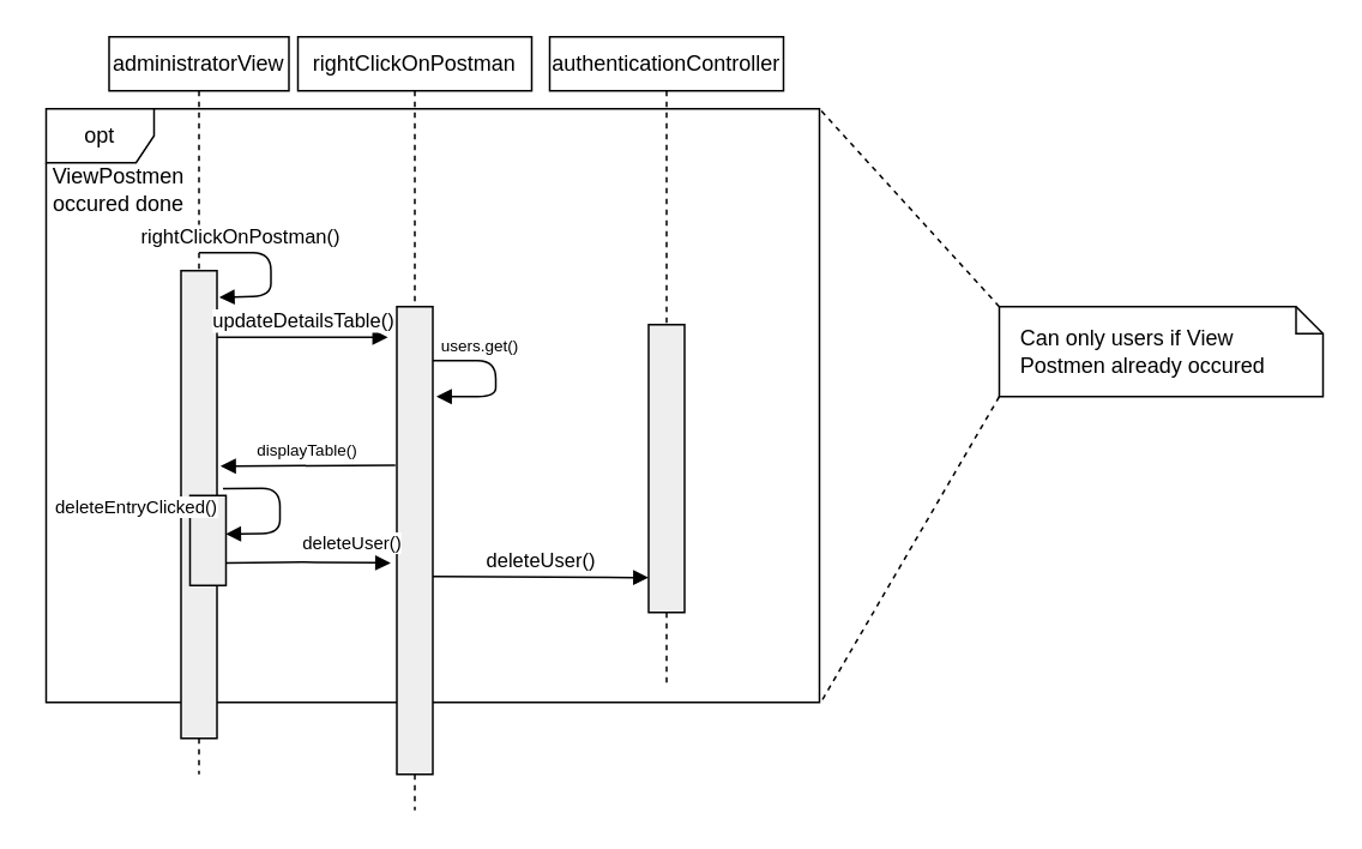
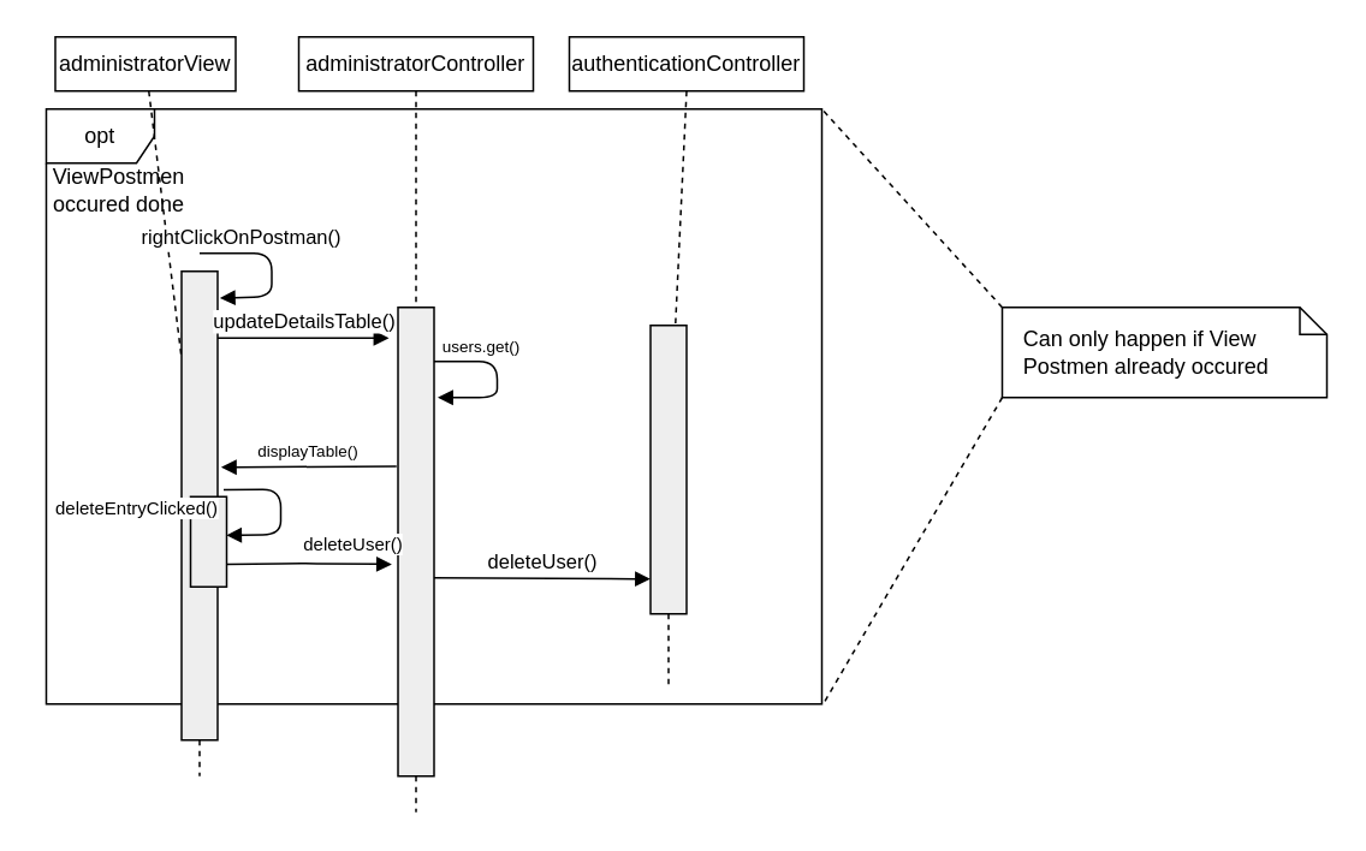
  <mxCell id="0" />
  <mxCell id="1" parent="0" />
  <mxCell id="2" value="opt" style="shape=umlFrame;whiteSpace=wrap;html=1;" parent="1" vertex="1"><mxGeometry x="25" y="60" width="430" height="330" as="geometry" /></mxCell>
- <mxCell id="3" value="authenticationController" style="shape=rect;html=1;whiteSpace=wrap;align=center;" parent="1" vertex="1"><mxGeometry x="305" y="20" width="130" height="30" as="geometry" /></mxCell>
- <mxCell id="4" value="administratorView" style="shape=rect;html=1;whiteSpace=wrap;align=center;" parent="1" vertex="1"><mxGeometry x="60" y="20" width="100" height="30" as="geometry" /></mxCell>
+ <mxCell id="3" value="authenticationController" style="shape=rect;html=1;whiteSpace=wrap;align=center;" parent="1" vertex="1"><mxGeometry x="315" y="20" width="130" height="30" as="geometry" /></mxCell>
+ <mxCell id="4" value="administratorView" style="shape=rect;html=1;whiteSpace=wrap;align=center;" parent="1" vertex="1"><mxGeometry x="30" y="20" width="100" height="30" as="geometry" /></mxCell>
  <mxCell id="5" value="" style="edgeStyle=none;html=1;dashed=1;endArrow=none;" parent="1" source="4" target="6" edge="1"><mxGeometry relative="1" as="geometry" /></mxCell>
  <mxCell id="6" value="" style="shape=rect;html=1;fillColor=#eeeeee;" parent="1" vertex="1"><mxGeometry x="100" y="150" width="20" height="260" as="geometry" /></mxCell>
  <mxCell id="7" value="" style="shape=rect;html=1;fillColor=#eeeeee;" parent="1" vertex="1"><mxGeometry x="360" y="180" width="20" height="160" as="geometry" /></mxCell>
  <mxCell id="8" value="" style="edgeStyle=none;html=1;dashed=1;endArrow=none;align=center;verticalAlign=bottom;exitX=0.5;exitY=1;" parent="1" source="3" target="7" edge="1"><mxGeometry x="1" relative="1" as="geometry"><mxPoint x="370" y="410" as="targetPoint" /><mxPoint x="370" y="50" as="sourcePoint" /></mxGeometry></mxCell>
  <mxCell id="9" value="rightClickOnPostman()" style="html=1;verticalAlign=bottom;endArrow=block;entryX=1.062;entryY=0.057;entryDx=0;entryDy=0;entryPerimeter=0;" parent="1" target="6" edge="1"><mxGeometry x="-0.509" width="80" relative="1" as="geometry"><mxPoint x="110" y="140" as="sourcePoint" /><mxPoint x="119" y="229" as="targetPoint" /><Array as="points"><mxPoint x="150" y="140" /><mxPoint x="150" y="164" /></Array><mxPoint as="offset" /></mxGeometry></mxCell>
- <mxCell id="10" value="rightClickOnPostman" style="shape=rect;html=1;whiteSpace=wrap;align=center;" parent="1" vertex="1"><mxGeometry x="165" y="20" width="130" height="30" as="geometry" /></mxCell>
+ <mxCell id="10" value="administratorController" style="shape=rect;html=1;whiteSpace=wrap;align=center;" parent="1" vertex="1"><mxGeometry x="165" y="20" width="130" height="30" as="geometry" /></mxCell>
  <mxCell id="11" value="" style="edgeStyle=none;html=1;dashed=1;endArrow=none;" parent="1" source="13" edge="1"><mxGeometry relative="1" as="geometry"><mxPoint x="230" y="450" as="targetPoint" /></mxGeometry></mxCell>
  <mxCell id="12" value="updateDetailsTable()" style="html=1;verticalAlign=bottom;endArrow=block;" parent="1" edge="1"><mxGeometry width="80" relative="1" as="geometry"><mxPoint x="120" y="187" as="sourcePoint" /><mxPoint x="215" y="187" as="targetPoint" /></mxGeometry></mxCell>
  <mxCell id="13" value="" style="shape=rect;html=1;fillColor=#eeeeee;" parent="1" vertex="1"><mxGeometry x="220" y="170" width="20" height="260" as="geometry" /></mxCell>
  <mxCell id="14" value="" style="edgeStyle=none;html=1;dashed=1;endArrow=none;" parent="1" source="10" target="13" edge="1"><mxGeometry relative="1" as="geometry"><mxPoint x="230" y="50" as="sourcePoint" /><mxPoint x="230" y="490" as="targetPoint" /></mxGeometry></mxCell>
  <mxCell id="15" value="users.get()" style="html=1;verticalAlign=bottom;endArrow=block;fontSize=9;entryX=1.1;entryY=0.192;entryDx=0;entryDy=0;entryPerimeter=0;" parent="1" target="13" edge="1"><mxGeometry x="-0.402" width="80" relative="1" as="geometry"><mxPoint x="240" y="200" as="sourcePoint" /><mxPoint x="356" y="200" as="targetPoint" /><mxPoint as="offset" /><Array as="points"><mxPoint x="275" y="200" /><mxPoint x="275" y="220" /></Array></mxGeometry></mxCell>
  <mxCell id="16" value="displayTable()" style="html=1;verticalAlign=bottom;endArrow=block;fontSize=9;exitX=-0.041;exitY=0.339;exitDx=0;exitDy=0;entryX=1.097;entryY=0.418;entryDx=0;entryDy=0;entryPerimeter=0;exitPerimeter=0;" parent="1" source="13" target="6" edge="1"><mxGeometry width="80" relative="1" as="geometry"><mxPoint x="145" y="480" as="sourcePoint" /><mxPoint x="125" y="283" as="targetPoint" /></mxGeometry></mxCell>
  <mxCell id="17" value="&lt;span style=&quot;text-align: left ; white-space: normal&quot;&gt;ViewPostmen&lt;/span&gt;&lt;br&gt;occured done" style="text;html=1;align=center;verticalAlign=middle;resizable=0;points=[];autosize=1;" parent="1" vertex="1"><mxGeometry x="20" y="90" width="90" height="30" as="geometry" /></mxCell>
- <mxCell id="18" value="Can only users if View Postmen already occured" style="shape=note;size=15;align=left;spacingLeft=10;html=1;whiteSpace=wrap;" parent="1" vertex="1"><mxGeometry x="555" y="170" width="180" height="50" as="geometry" /></mxCell>
+ <mxCell id="18" value="Can only happen if View Postmen already occured" style="shape=note;size=15;align=left;spacingLeft=10;html=1;whiteSpace=wrap;" parent="1" vertex="1"><mxGeometry x="555" y="170" width="180" height="50" as="geometry" /></mxCell>
  <mxCell id="19" value="" style="edgeStyle=none;endArrow=none;exitX=0;exitY=1;dashed=1;html=1;entryX=1.004;entryY=0.995;entryDx=0;entryDy=0;entryPerimeter=0;exitDx=0;exitDy=0;exitPerimeter=0;" parent="1" source="18" target="2" edge="1"><mxGeometry x="1" relative="1" as="geometry"><mxPoint x="745" y="140" as="targetPoint" /></mxGeometry></mxCell>
  <mxCell id="20" value="" style="edgeStyle=none;endArrow=none;exitX=0;exitY=0;dashed=1;html=1;entryX=1;entryY=0;entryDx=0;entryDy=0;entryPerimeter=0;exitDx=0;exitDy=0;exitPerimeter=0;" parent="1" source="18" target="2" edge="1"><mxGeometry x="1" relative="1" as="geometry"><mxPoint x="905" y="140" as="targetPoint" /></mxGeometry></mxCell>
  <mxCell id="21" value="" style="endArrow=none;dashed=1;html=1;fontSize=9;exitX=0.5;exitY=1;exitDx=0;exitDy=0;" parent="1" source="6" edge="1"><mxGeometry width="50" height="50" relative="1" as="geometry"><mxPoint x="110" y="390" as="sourcePoint" /><mxPoint x="110" y="430" as="targetPoint" /></mxGeometry></mxCell>
  <mxCell id="22" value="" style="edgeStyle=none;html=1;dashed=1;endArrow=none;align=center;verticalAlign=bottom;exitX=0.5;exitY=1;" parent="1" source="7" edge="1"><mxGeometry x="1" relative="1" as="geometry"><mxPoint x="370" y="380" as="targetPoint" /><mxPoint x="370" y="290" as="sourcePoint" /></mxGeometry></mxCell>
  <mxCell id="23" value="" style="shape=rect;html=1;fillColor=#eeeeee;" parent="1" vertex="1"><mxGeometry x="105" y="275" width="20" height="50" as="geometry" /></mxCell>
  <mxCell id="24" value="deleteEntryClicked()" style="html=1;verticalAlign=bottom;endArrow=block;exitX=1.166;exitY=0.466;exitDx=0;exitDy=0;exitPerimeter=0;entryX=0.99;entryY=0.428;entryDx=0;entryDy=0;entryPerimeter=0;fontSize=10;" parent="1" source="6" target="23" edge="1"><mxGeometry x="1" y="-50" width="80" relative="1" as="geometry"><mxPoint x="335" y="320" as="sourcePoint" /><mxPoint x="415" y="320" as="targetPoint" /><Array as="points"><mxPoint x="155" y="271" /><mxPoint x="155" y="296" /></Array><mxPoint x="-49" y="44" as="offset" /></mxGeometry></mxCell>
  <mxCell id="25" value="deleteUser()" style="html=1;verticalAlign=bottom;endArrow=block;exitX=1;exitY=0.75;exitDx=0;exitDy=0;entryX=-0.171;entryY=0.548;entryDx=0;entryDy=0;entryPerimeter=0;fontSize=10;" parent="1" source="23" target="13" edge="1"><mxGeometry x="0.528" y="2" width="80" relative="1" as="geometry"><mxPoint x="225" y="270" as="sourcePoint" /><mxPoint x="305" y="270" as="targetPoint" /><Array as="points"><mxPoint x="165" y="312" /></Array><mxPoint as="offset" /></mxGeometry></mxCell>
  <mxCell id="26" value="deleteUser()" style="html=1;verticalAlign=bottom;endArrow=block;exitX=1;exitY=0.577;exitDx=0;exitDy=0;entryX=0;entryY=0.879;entryDx=0;entryDy=0;entryPerimeter=0;exitPerimeter=0;" parent="1" source="13" target="7" edge="1"><mxGeometry width="80" relative="1" as="geometry"><mxPoint x="135" y="322.5" as="sourcePoint" /><mxPoint x="226.58" y="322.48" as="targetPoint" /></mxGeometry></mxCell>
